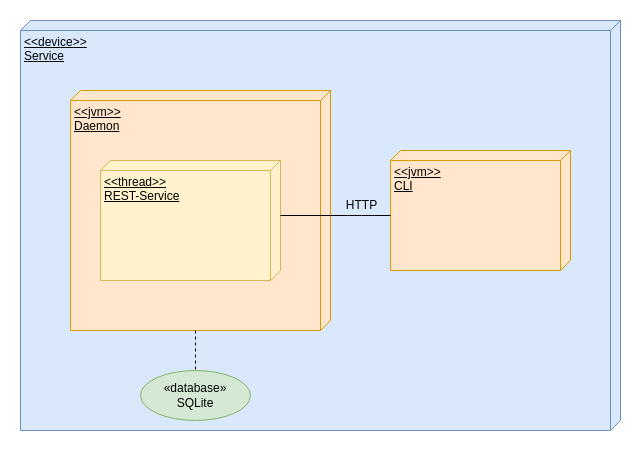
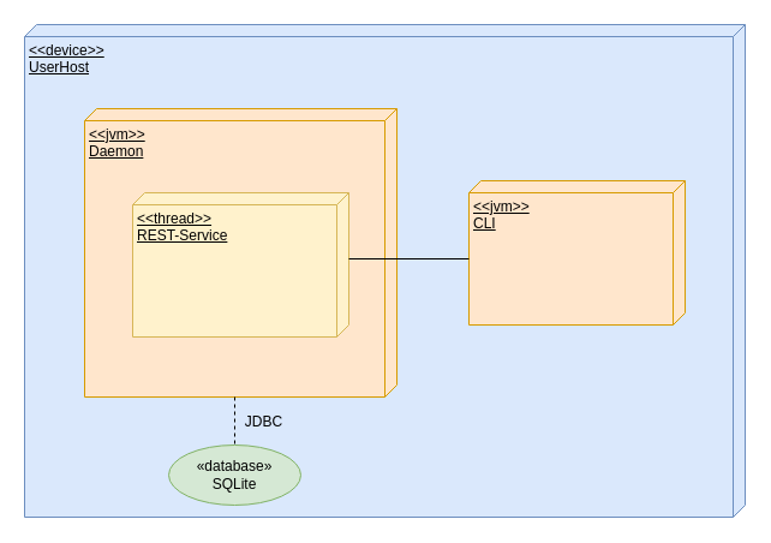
  <mxCell id="0" />
  <mxCell id="1" parent="0" />
- <mxCell id="2" value="&amp;lt;&amp;lt;device&amp;gt;&amp;gt;&lt;div&gt;Service&lt;/div&gt;" style="verticalAlign=top;align=left;spacingTop=8;spacingLeft=2;spacingRight=12;shape=cube;size=10;direction=south;fontStyle=4;html=1;whiteSpace=wrap;fillColor=#dae8fc;strokeColor=#6c8ebf;" parent="1" vertex="1"><mxGeometry x="20" y="20" width="600" height="410" as="geometry" /></mxCell>
+ <mxCell id="2" value="&amp;lt;&amp;lt;device&amp;gt;&amp;gt;&lt;div&gt;UserHost&lt;/div&gt;" style="verticalAlign=top;align=left;spacingTop=8;spacingLeft=2;spacingRight=12;shape=cube;size=10;direction=south;fontStyle=4;html=1;whiteSpace=wrap;fillColor=#dae8fc;strokeColor=#6c8ebf;" parent="1" vertex="1"><mxGeometry x="20" y="20" width="600" height="410" as="geometry" /></mxCell>
  <mxCell id="3" value="&amp;lt;&amp;lt;jvm&amp;gt;&amp;gt;&lt;div&gt;CLI&lt;/div&gt;" style="verticalAlign=top;align=left;spacingTop=8;spacingLeft=2;spacingRight=12;shape=cube;size=10;direction=south;fontStyle=4;html=1;whiteSpace=wrap;fillColor=#ffe6cc;strokeColor=#d79b00;" parent="1" vertex="1"><mxGeometry x="390" y="150" width="180" height="120" as="geometry" /></mxCell>
  <mxCell id="4" value="&amp;lt;&amp;lt;jvm&amp;gt;&amp;gt;&lt;div&gt;Daemon&lt;/div&gt;" style="verticalAlign=top;align=left;spacingTop=8;spacingLeft=2;spacingRight=12;shape=cube;size=10;direction=south;fontStyle=4;html=1;whiteSpace=wrap;fillColor=#ffe6cc;strokeColor=#d79b00;" parent="1" vertex="1"><mxGeometry x="70" y="90" width="260" height="240" as="geometry" /></mxCell>
- <mxCell id="5" value="&amp;lt;&amp;lt;thread&amp;gt;&amp;gt;&lt;div&gt;REST-Service&lt;/div&gt;" style="verticalAlign=top;align=left;spacingTop=8;spacingLeft=2;spacingRight=12;shape=cube;size=10;direction=south;fontStyle=4;html=1;whiteSpace=wrap;fillColor=#fff2cc;strokeColor=#d6b656;" parent="1" vertex="1"><mxGeometry x="100" y="160" width="180" height="120" as="geometry" /></mxCell>
+ <mxCell id="5" value="&amp;lt;&amp;lt;thread&amp;gt;&amp;gt;&lt;div&gt;REST-Service&lt;/div&gt;" style="verticalAlign=top;align=left;spacingTop=8;spacingLeft=2;spacingRight=12;shape=cube;size=10;direction=south;fontStyle=4;html=1;whiteSpace=wrap;fillColor=#fff2cc;strokeColor=#d6b656;" parent="1" vertex="1"><mxGeometry x="110" y="160" width="180" height="120" as="geometry" /></mxCell>
  <mxCell id="6" value="«database»&lt;br&gt;&lt;div&gt;SQLite&lt;/div&gt;" style="ellipse;html=1;whiteSpace=wrap;fillColor=#d5e8d4;strokeColor=#82b366;align=center;" parent="1" vertex="1"><mxGeometry x="140" y="370" width="110" height="50" as="geometry" /></mxCell>
  <mxCell id="7" value="" style="endArrow=none;html=1;rounded=0;entryX=0.5;entryY=0;entryDx=0;entryDy=0;exitX=0;exitY=0;exitDx=240;exitDy=135;exitPerimeter=0;dashed=1;" parent="1" source="4" target="6" edge="1"><mxGeometry width="50" height="50" relative="1" as="geometry"><mxPoint x="185" y="360" as="sourcePoint" /><mxPoint x="360" y="190" as="targetPoint" /></mxGeometry></mxCell>
  <mxCell id="8" value="" style="endArrow=none;html=1;rounded=0;exitX=0;exitY=0;exitDx=55;exitDy=0;exitPerimeter=0;entryX=0;entryY=0;entryDx=65;entryDy=180;entryPerimeter=0;" parent="1" source="5" target="3" edge="1"><mxGeometry width="50" height="50" relative="1" as="geometry"><mxPoint x="310" y="240" as="sourcePoint" /><mxPoint x="360" y="190" as="targetPoint" /></mxGeometry></mxCell>
- <mxCell id="9" value="HTTP" style="text;html=1;align=center;verticalAlign=middle;resizable=0;points=[];autosize=1;strokeColor=none;fillColor=none;" parent="1" vertex="1"><mxGeometry x="336" y="190" width="50" height="30" as="geometry" /></mxCell>
+ <mxCell id="10" value="JDBC" style="text;html=1;align=center;verticalAlign=middle;resizable=0;points=[];autosize=1;strokeColor=none;fillColor=none;" parent="1" vertex="1"><mxGeometry x="194" y="336" width="50" height="30" as="geometry" /></mxCell>
